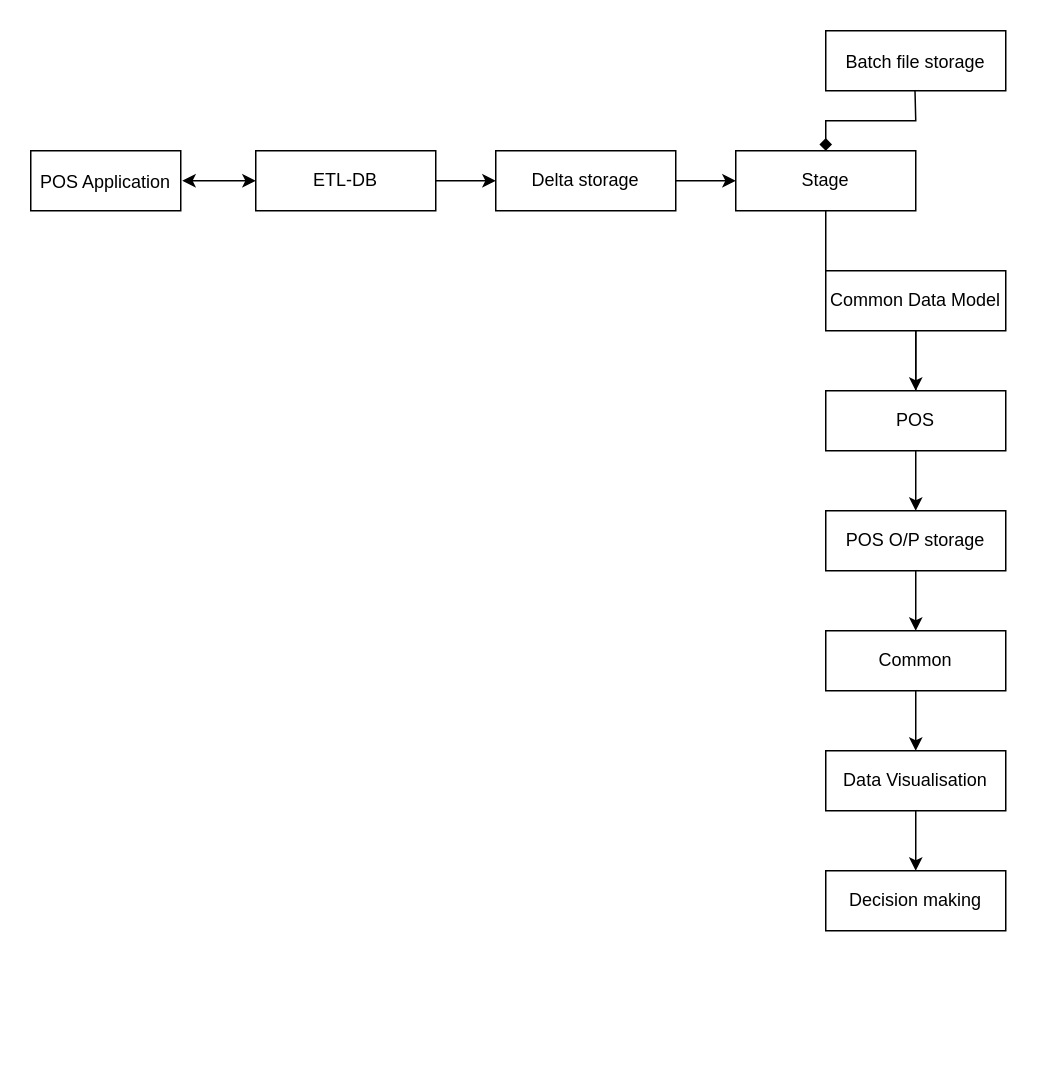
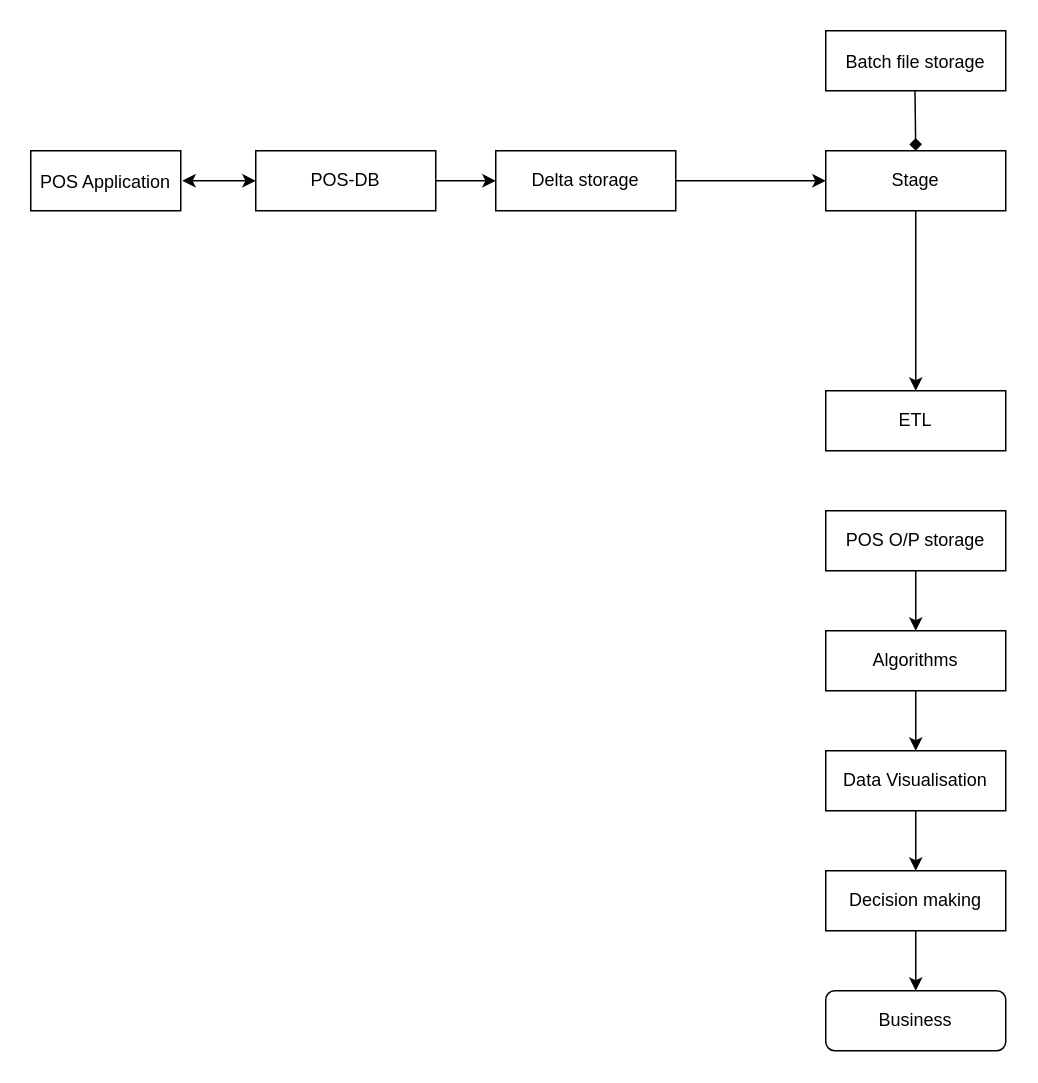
  <mxCell id="0" />
  <mxCell id="1" parent="0" />
  <mxCell id="2" value="POS Application" style="shape=umlLifeline;perimeter=lifelinePerimeter;container=1;collapsible=0;recursiveResize=0;rounded=0;shadow=0;strokeWidth=1;" parent="1" vertex="1"><mxGeometry x="20" y="100" width="100" height="40" as="geometry" /></mxCell>
  <mxCell id="3" value="" style="edgeStyle=orthogonalEdgeStyle;rounded=0;orthogonalLoop=1;jettySize=auto;html=1;endArrow=diamond;" edge="1" parent="1" source="4" target="11"><mxGeometry relative="1" as="geometry" /></mxCell>
  <mxCell id="4" value="Batch file storage" style="shape=umlLifeline;perimeter=lifelinePerimeter;container=1;collapsible=0;recursiveResize=0;rounded=0;shadow=0;strokeWidth=1;" parent="1" vertex="1"><mxGeometry x="550" width="120" height="40" as="geometry" y="20" /></mxCell>
  <mxCell id="5" value="" style="edgeStyle=orthogonalEdgeStyle;rounded=0;orthogonalLoop=1;jettySize=auto;html=1;" edge="1" parent="1" source="6" target="9"><mxGeometry relative="1" as="geometry" /></mxCell>
- <mxCell id="6" value="ETL-DB" style="rounded=0;whiteSpace=wrap;html=1;" vertex="1" parent="1"><mxGeometry x="170" y="100" width="120" height="40" as="geometry" /></mxCell>
+ <mxCell id="6" value="POS-DB" style="rounded=0;whiteSpace=wrap;html=1;" vertex="1" parent="1"><mxGeometry x="170" y="100" width="120" height="40" as="geometry" /></mxCell>
  <mxCell id="7" value="" style="endArrow=classic;startArrow=classic;html=1;entryX=0;entryY=0.5;entryDx=0;entryDy=0;" edge="1" parent="1" target="6"><mxGeometry width="50" height="50" relative="1" as="geometry"><mxPoint x="121" y="120" as="sourcePoint" /><mxPoint x="170" y="95" as="targetPoint" /></mxGeometry></mxCell>
  <mxCell id="8" value="" style="edgeStyle=orthogonalEdgeStyle;rounded=0;orthogonalLoop=1;jettySize=auto;html=1;" edge="1" parent="1" source="9" target="11"><mxGeometry relative="1" as="geometry" /></mxCell>
  <mxCell id="9" value="Delta storage" style="rounded=0;whiteSpace=wrap;html=1;" vertex="1" parent="1"><mxGeometry x="330" y="100" width="120" height="40" as="geometry" /></mxCell>
  <mxCell id="10" value="" style="edgeStyle=orthogonalEdgeStyle;rounded=0;orthogonalLoop=1;jettySize=auto;html=1;" edge="1" parent="1" source="11" target="14"><mxGeometry relative="1" as="geometry" /></mxCell>
- <mxCell id="11" value="Stage" style="rounded=0;whiteSpace=wrap;html=1;" vertex="1" parent="1"><mxGeometry x="490" y="100" width="120" height="40" as="geometry" /></mxCell>
- <mxCell id="12" value="" style="edgeStyle=orthogonalEdgeStyle;rounded=0;orthogonalLoop=1;jettySize=auto;html=1;" edge="1" parent="1" source="13" target="16"><mxGeometry relative="1" as="geometry" /></mxCell>
- <mxCell id="13" value="Common Data Model" style="rounded=0;whiteSpace=wrap;html=1;" vertex="1" parent="1"><mxGeometry x="550" y="180" width="120" height="40" as="geometry" /></mxCell>
- <mxCell id="14" value="POS" style="rounded=0;whiteSpace=wrap;html=1;" vertex="1" parent="1"><mxGeometry x="550" y="260" width="120" height="40" as="geometry" /></mxCell>
+ <mxCell id="11" value="Stage" style="rounded=0;whiteSpace=wrap;html=1;" vertex="1" parent="1"><mxGeometry x="550" y="100" width="120" height="40" as="geometry" /></mxCell>
+ <mxCell id="14" value="ETL" style="rounded=0;whiteSpace=wrap;html=1;" vertex="1" parent="1"><mxGeometry x="550" y="260" width="120" height="40" as="geometry" /></mxCell>
  <mxCell id="15" value="" style="edgeStyle=orthogonalEdgeStyle;rounded=0;orthogonalLoop=1;jettySize=auto;html=1;" edge="1" parent="1" source="16" target="18"><mxGeometry relative="1" as="geometry" /></mxCell>
  <mxCell id="16" value="POS O/P storage" style="rounded=0;whiteSpace=wrap;html=1;" vertex="1" parent="1"><mxGeometry x="550" y="340" width="120" height="40" as="geometry" /></mxCell>
  <mxCell id="17" value="" style="edgeStyle=orthogonalEdgeStyle;rounded=0;orthogonalLoop=1;jettySize=auto;html=1;" edge="1" parent="1" source="18" target="20"><mxGeometry relative="1" as="geometry" /></mxCell>
- <mxCell id="18" value="Common" style="rounded=0;whiteSpace=wrap;html=1;" vertex="1" parent="1"><mxGeometry x="550" y="420" width="120" height="40" as="geometry" /></mxCell>
+ <mxCell id="18" value="Algorithms" style="rounded=0;whiteSpace=wrap;html=1;" vertex="1" parent="1"><mxGeometry x="550" y="420" width="120" height="40" as="geometry" /></mxCell>
  <mxCell id="19" value="" style="edgeStyle=orthogonalEdgeStyle;rounded=0;orthogonalLoop=1;jettySize=auto;html=1;" edge="1" parent="1" source="20" target="22"><mxGeometry relative="1" as="geometry" /></mxCell>
  <mxCell id="20" value="Data Visualisation" style="rounded=0;whiteSpace=wrap;html=1;" vertex="1" parent="1"><mxGeometry x="550" y="500" width="120" height="40" as="geometry" /></mxCell>
+ <mxCell id="21" value="" style="edgeStyle=orthogonalEdgeStyle;rounded=0;orthogonalLoop=1;jettySize=auto;html=1;" edge="1" parent="1" source="22" target="23"><mxGeometry relative="1" as="geometry" /></mxCell>
  <mxCell id="22" value="Decision making" style="rounded=0;whiteSpace=wrap;html=1;" vertex="1" parent="1"><mxGeometry x="550" y="580" width="120" height="40" as="geometry" /></mxCell>
+ <mxCell id="23" value="Business" style="rounded=1;whiteSpace=wrap;html=1;" vertex="1" parent="1"><mxGeometry x="550" y="660" width="120" height="40" as="geometry" /></mxCell>
